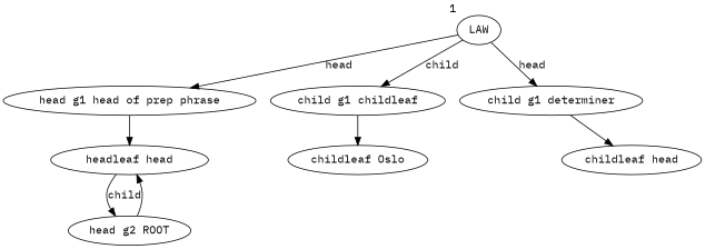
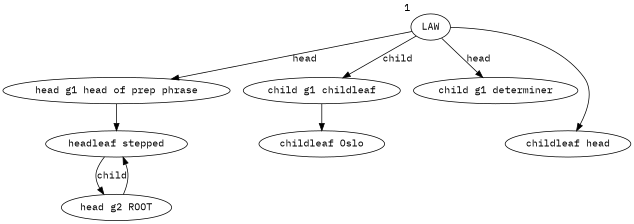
  strict digraph {
    fontname="IBM Plex Mono"
    node [fontname="IBM Plex Mono" weight=1]
    edge [fontname="IBM Plex Mono"]
    LAW [xlabel=1]
    "head g1 head of prep phrase"
    "child g1 determiner"
    n4 [label="child g1 childleaf"]
-   "headleaf stepped" [weight=2 label="headleaf head"]
+   "headleaf stepped" [weight=2]
    n6 [label="childleaf head"]
    "childleaf Oslo"
    "head g2 ROOT"
    LAW -> "head g1 head of prep phrase" [label=head]
    LAW -> "child g1 determiner" [label=head]
    LAW -> n4 [label=child]
    "head g1 head of prep phrase" -> "headleaf stepped"
-   "child g1 determiner" -> n6
+   LAW -> n6
    n4 -> "childleaf Oslo"
    "headleaf stepped" -> "head g2 ROOT" [label=child]
    "head g2 ROOT" -> "headleaf stepped"
  }
